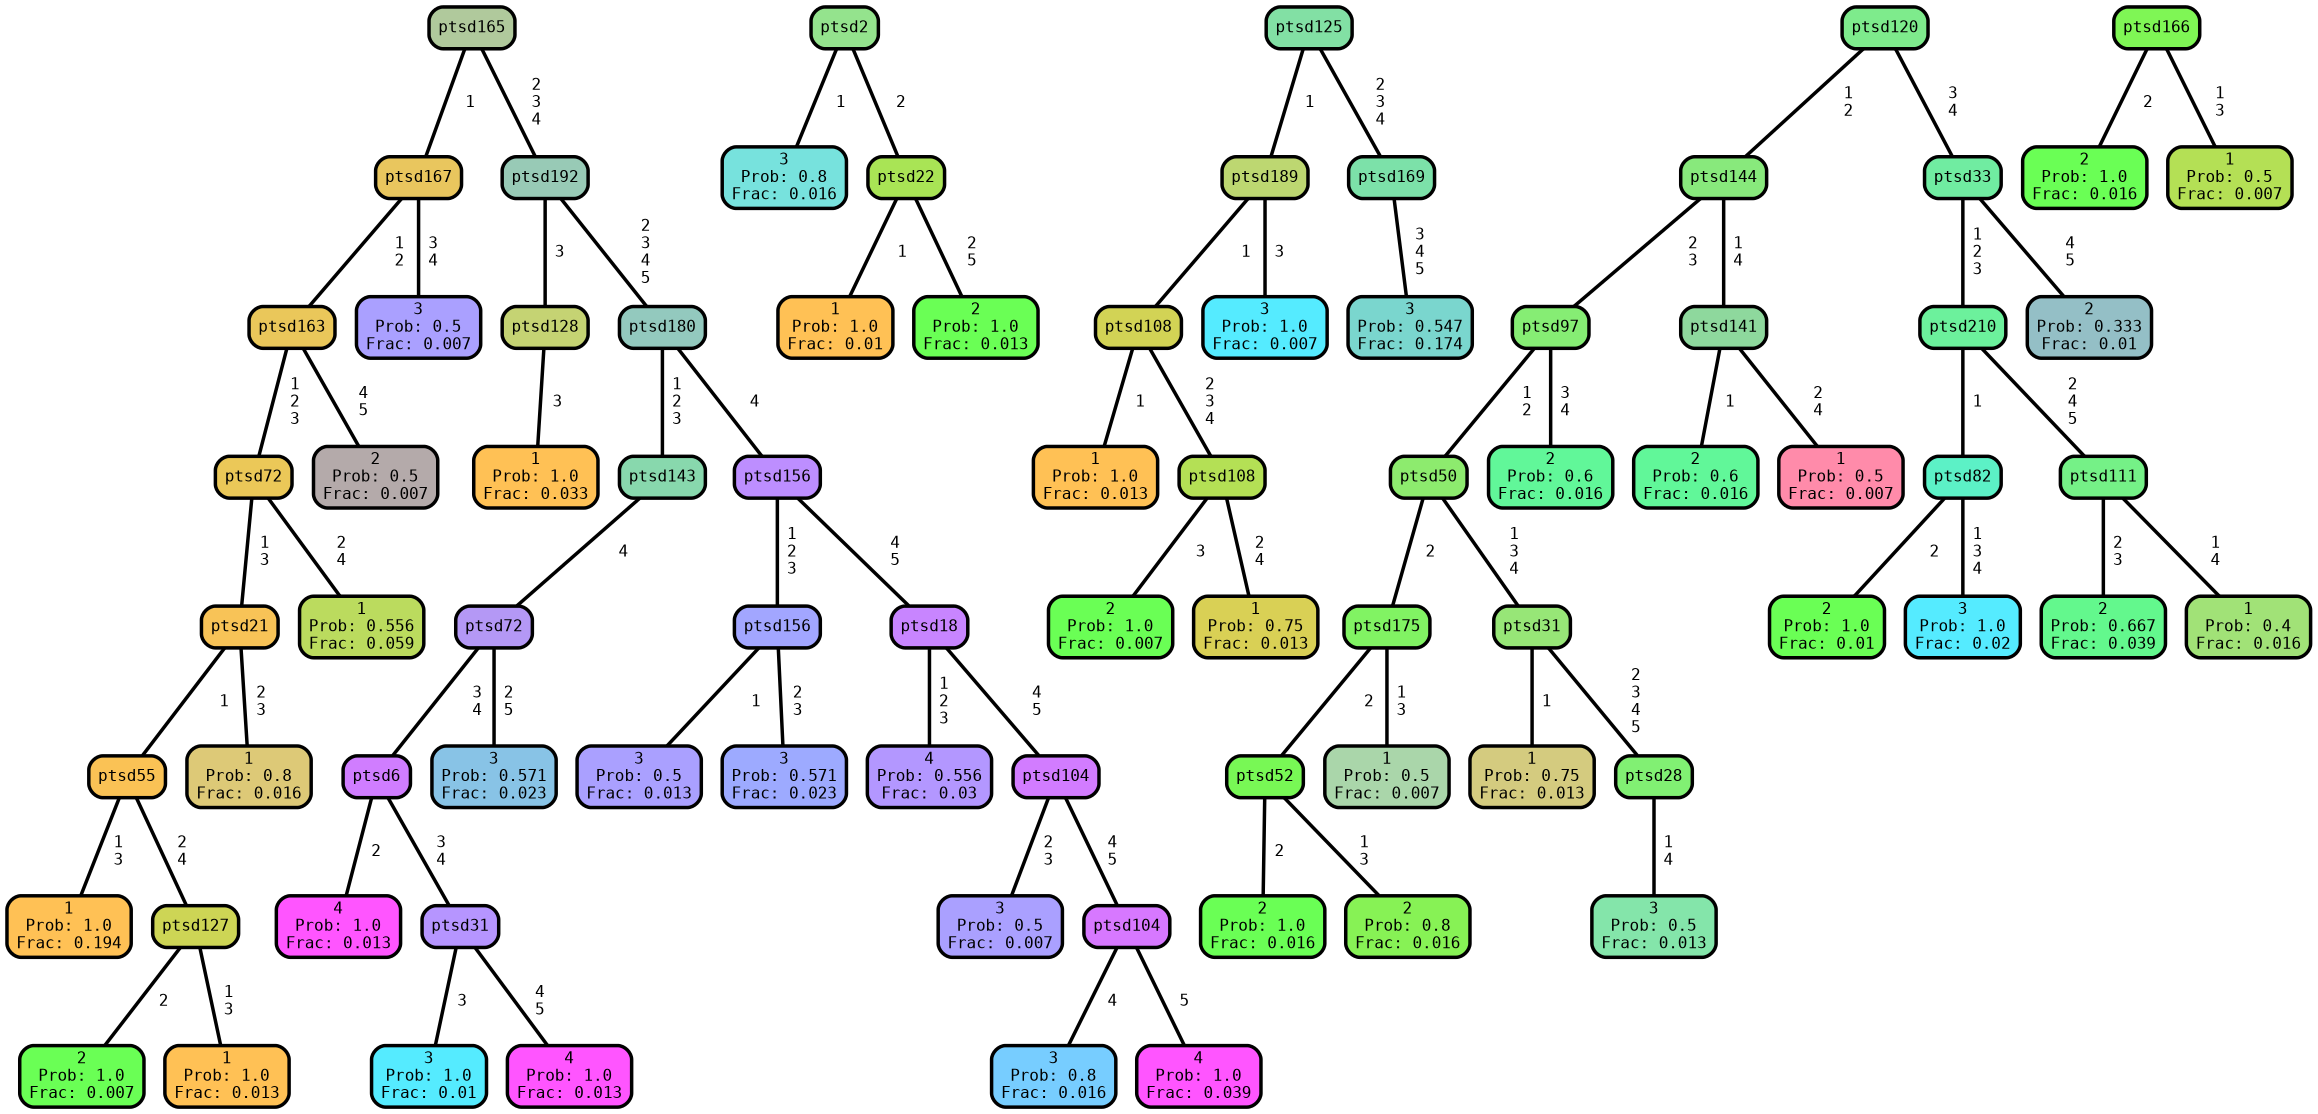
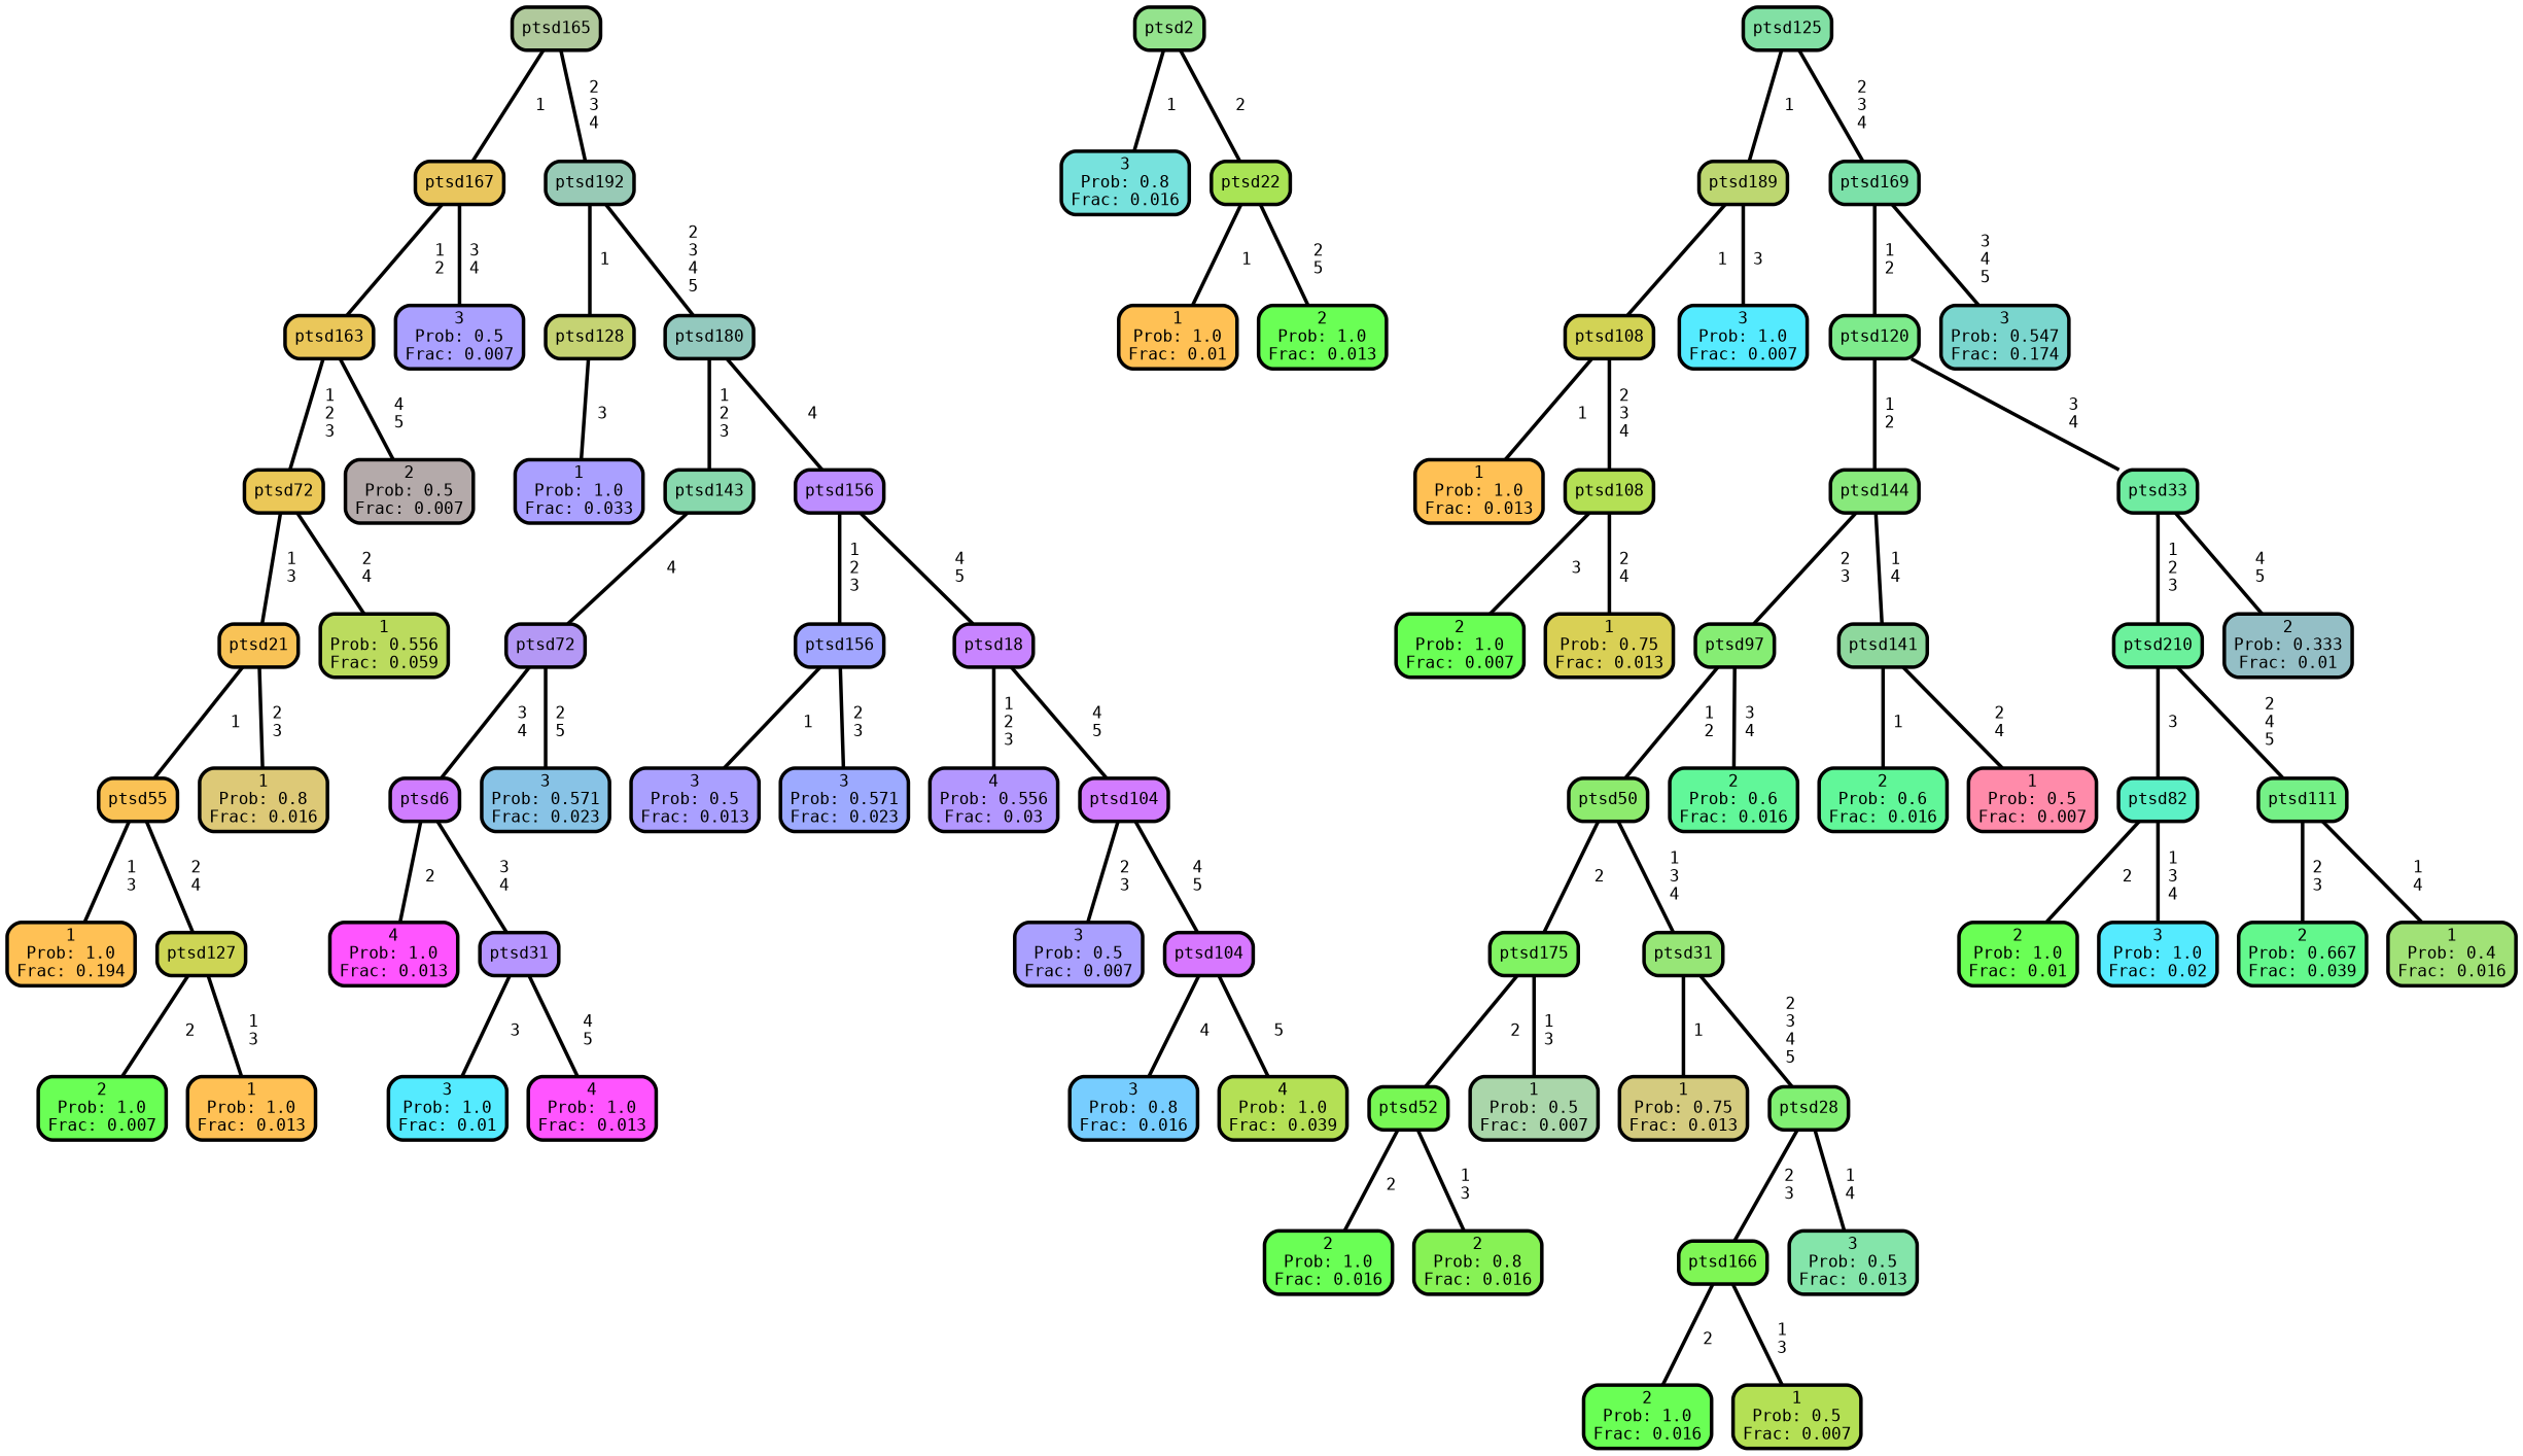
  graph {
    fontname="DejaVu Sans Mono"
    ranksep="0 equally"
    splines=straight
    node [color=black fillcolor="#6aff55" fontcolor=black fontname="DejaVu Sans Mono" penwidth=3 shape=box style="filled, rounded"]
    edge [color=black fontname="DejaVu Sans Mono" penwidth=3]
    n1 [fillcolor="#ffc155" label="1\nProb: 1.0\nFrac: 0.194"]
    n2 [fillcolor="#fac255" label=ptsd55]
    n3 [fillcolor="#cdd555" label=ptsd127]
    n4 [label="2\nProb: 1.0\nFrac: 0.007"]
    n5 [fillcolor="#ffc155" label="1\nProb: 1.0\nFrac: 0.013"]
    n6 [fillcolor="#f8c357" label=ptsd21]
    n7 [fillcolor="#ddc977" label="1\nProb: 0.8\nFrac: 0.016"]
    n8 [fillcolor="#ebc858" label=ptsd72]
    n9 [fillcolor="#bbdb5e" label="1\nProb: 0.556\nFrac: 0.059"]
    n10 [fillcolor="#eac75a" label=ptsd163]
    n11 [fillcolor="#b4aaaa" label="2\nProb: 0.5\nFrac: 0.007"]
    n12 [fillcolor="#e9c65e" label=ptsd167]
    n13 [fillcolor="#aaa0ff" label="3\nProb: 0.5\nFrac: 0.007"]
    n14 [fillcolor="#b0c99c" label=ptsd165]
    n15 [fillcolor="#98cab6" label=ptsd192]
    n16 [fillcolor="#c5d373" label=ptsd128]
    n17 [fillcolor="#93c9be" label=ptsd180]
-   n18 [fillcolor="#ffc155" label="1\nProb: 1.0\nFrac: 0.033"]
+   n18 [fillcolor="#aaa0ff" label="1\nProb: 1.0\nFrac: 0.033"]
    n19 [fillcolor="#94e38d" label=ptsd2]
    n20 [fillcolor="#77e2dd" label="3\nProb: 0.8\nFrac: 0.016"]
    n21 [fillcolor="#a9e455" label=ptsd22]
    n22 [fillcolor="#ffc155" label="1\nProb: 1.0\nFrac: 0.01"]
    n23 [label="2\nProb: 1.0\nFrac: 0.013"]
    n24 [fillcolor="#88d8ad" label=ptsd143]
    n25 [fillcolor="#bd8eff" label=ptsd156]
    n26 [fillcolor="#ff55ff" label="4\nProb: 1.0\nFrac: 0.013"]
    n27 [fillcolor="#d07dff" label=ptsd6]
    n28 [fillcolor="#b695ff" label=ptsd31]
    n29 [fillcolor="#55ebff" label="3\nProb: 1.0\nFrac: 0.01"]
    n30 [fillcolor="#ff55ff" label="4\nProb: 1.0\nFrac: 0.013"]
    n31 [fillcolor="#b498f5" label=ptsd72]
    n32 [fillcolor="#88c3e6" label="3\nProb: 0.571\nFrac: 0.023"]
    n33 [fillcolor="#82e0a4" label=ptsd125]
    n34 [fillcolor="#bdd771" label=ptsd189]
    n35 [fillcolor="#7ce1a9" label=ptsd169]
    n36 [fillcolor="#ffc155" label="1\nProb: 1.0\nFrac: 0.013"]
    n37 [fillcolor="#d2d355" label=ptsd108]
    n38 [fillcolor="#b4e055" label=ptsd108]
    n39 [label="2\nProb: 1.0\nFrac: 0.007"]
    n40 [fillcolor="#d9d055" label="1\nProb: 0.75\nFrac: 0.013"]
    n41 [fillcolor="#55ebff" label="3\nProb: 1.0\nFrac: 0.007"]
    n42 [fillcolor="#7eeb8c" label=ptsd120]
    n43 [fillcolor="#7ad6ce" label="3\nProb: 0.547\nFrac: 0.174"]
    n44 [label="2\nProb: 1.0\nFrac: 0.016"]
    n45 [fillcolor="#78f855" label=ptsd52]
    n46 [fillcolor="#87f255" label="2\nProb: 0.8\nFrac: 0.016"]
    n47 [fillcolor="#81f363" label=ptsd175]
    n48 [fillcolor="#aad6aa" label="1\nProb: 0.5\nFrac: 0.007"]
    n49 [fillcolor="#8deb6e" label=ptsd50]
    n50 [fillcolor="#97e677" label=ptsd31]
    n51 [fillcolor="#d4cb7f" label="1\nProb: 0.75\nFrac: 0.013"]
    n52 [fillcolor="#81f073" label=ptsd28]
    n53 [fillcolor="#7ff655" label=ptsd166]
    n54 [fillcolor="#84e5aa" label="3\nProb: 0.5\nFrac: 0.013"]
    n55 [label="2\nProb: 1.0\nFrac: 0.016"]
    n56 [fillcolor="#b4e055" label="1\nProb: 0.5\nFrac: 0.007"]
    n57 [fillcolor="#86ed74" label=ptsd97]
    n58 [fillcolor="#61f799" label="2\nProb: 0.6\nFrac: 0.016"]
    n59 [fillcolor="#88e97c" label=ptsd144]
    n60 [fillcolor="#8ed89d" label=ptsd141]
    n61 [fillcolor="#61f799" label="2\nProb: 0.6\nFrac: 0.016"]
    n62 [fillcolor="#ff8baa" label="1\nProb: 0.5\nFrac: 0.007"]
    n63 [fillcolor="#70eca1" label=ptsd33]
    n64 [fillcolor="#6cf19c" label=ptsd210]
    n65 [fillcolor="#94bfc6" label="2\nProb: 0.333\nFrac: 0.01"]
    n66 [label="2\nProb: 1.0\nFrac: 0.01"]
    n67 [fillcolor="#5cf1c6" label=ptsd82]
    n68 [fillcolor="#55ebff" label="3\nProb: 1.0\nFrac: 0.02"]
    n69 [fillcolor="#75f187" label=ptsd111]
    n70 [fillcolor="#63f88d" label="2\nProb: 0.667\nFrac: 0.039"]
    n71 [fillcolor="#a1e277" label="1\nProb: 0.4\nFrac: 0.016"]
    n72 [fillcolor="#a2a6ff" label=ptsd156]
    n73 [fillcolor="#c885ff" label=ptsd18]
    n74 [fillcolor="#aaa0ff" label="3\nProb: 0.5\nFrac: 0.013"]
    n75 [fillcolor="#9daaff" label="3\nProb: 0.571\nFrac: 0.023"]
    n76 [fillcolor="#b397ff" label="4\nProb: 0.556\nFrac: 0.03"]
    n77 [fillcolor="#d27cff" label=ptsd104]
    n78 [fillcolor="#aaa0ff" label="3\nProb: 0.5\nFrac: 0.007"]
    n79 [fillcolor="#d778ff" label=ptsd104]
    n80 [fillcolor="#77cdff" label="3\nProb: 0.8\nFrac: 0.016"]
-   n81 [fillcolor="#ff55ff" label="4\nProb: 1.0\nFrac: 0.039"]
+   n81 [fillcolor="#b4e055" label="4\nProb: 1.0\nFrac: 0.039"]
    subgraph sub_1 {
      rank=same
    }
    n2 -- n1 [label=" 1\n 3"]
    n2 -- n3 [label=" 2\n 4"]
    n3 -- n4 [label=" 2"]
    n3 -- n5 [label=" 1\n 3"]
    n6 -- n2 [label=" 1"]
    n6 -- n7 [label=" 2\n 3"]
    n8 -- n6 [label=" 1\n 3"]
    n8 -- n9 [label=" 2\n 4"]
    n10 -- n8 [label=" 1\n 2\n 3"]
    n10 -- n11 [label=" 4\n 5"]
    n12 -- n10 [label=" 1\n 2"]
    n12 -- n13 [label=" 3\n 4"]
    n14 -- n12 [label=" 1"]
    n14 -- n15 [label=" 2\n 3\n 4"]
-   n15 -- n16 [label=" 3"]
+   n15 -- n16 [label=" 1"]
    n15 -- n17 [label=" 2\n 3\n 4\n 5"]
    n16 -- n18 [label=" 3"]
    n17 -- n24 [label=" 1\n 2\n 3"]
    n17 -- n25 [label=" 4"]
    n19 -- n20 [label=" 1"]
    n19 -- n21 [label=" 2"]
    n21 -- n22 [label=" 1"]
    n21 -- n23 [label=" 2\n 5"]
    n24 -- n31 [label=" 4"]
    n25 -- n72 [label=" 1\n 2\n 3"]
    n25 -- n73 [label=" 4\n 5"]
    n27 -- n26 [label=" 2"]
    n27 -- n28 [label=" 3\n 4"]
    n28 -- n29 [label=" 3"]
    n28 -- n30 [label=" 4\n 5"]
    n31 -- n27 [label=" 3\n 4"]
    n31 -- n32 [label=" 2\n 5"]
    n33 -- n34 [label=" 1"]
    n33 -- n35 [label=" 2\n 3\n 4"]
    n34 -- n37 [label=" 1"]
    n34 -- n41 [label=" 3"]
+   n35 -- n42 [label=" 1\n 2"]
    n35 -- n43 [label=" 3\n 4\n 5"]
    n37 -- n36 [label=" 1"]
    n37 -- n38 [label=" 2\n 3\n 4"]
    n38 -- n39 [label=" 3"]
    n38 -- n40 [label=" 2\n 4"]
    n42 -- n59 [label=" 1\n 2"]
    n42 -- n63 [label=" 3\n 4"]
    n45 -- n44 [label=" 2"]
    n45 -- n46 [label=" 1\n 3"]
    n47 -- n45 [label=" 2"]
    n47 -- n48 [label=" 1\n 3"]
    n49 -- n47 [label=" 2"]
    n49 -- n50 [label=" 1\n 3\n 4"]
    n50 -- n51 [label=" 1"]
    n50 -- n52 [label=" 2\n 3\n 4\n 5"]
+   n52 -- n53 [label=" 2\n 3"]
    n52 -- n54 [label=" 1\n 4"]
    n53 -- n55 [label=" 2"]
    n53 -- n56 [label=" 1\n 3"]
    n57 -- n49 [label=" 1\n 2"]
    n57 -- n58 [label=" 3\n 4"]
    n59 -- n57 [label=" 2\n 3"]
    n59 -- n60 [label=" 1\n 4"]
    n60 -- n61 [label=" 1"]
    n60 -- n62 [label=" 2\n 4"]
    n63 -- n64 [label=" 1\n 2\n 3"]
    n63 -- n65 [label=" 4\n 5"]
-   n64 -- n67 [label=" 1"]
+   n64 -- n67 [label=" 3"]
    n64 -- n69 [label=" 2\n 4\n 5"]
    n67 -- n66 [label=" 2"]
    n67 -- n68 [label=" 1\n 3\n 4"]
    n69 -- n70 [label=" 2\n 3"]
    n69 -- n71 [label=" 1\n 4"]
    n72 -- n74 [label=" 1"]
    n72 -- n75 [label=" 2\n 3"]
    n73 -- n76 [label=" 1\n 2\n 3"]
    n73 -- n77 [label=" 4\n 5"]
    n77 -- n78 [label=" 2\n 3"]
    n77 -- n79 [label=" 4\n 5"]
    n79 -- n80 [label=" 4"]
    n79 -- n81 [label=" 5"]
  }
